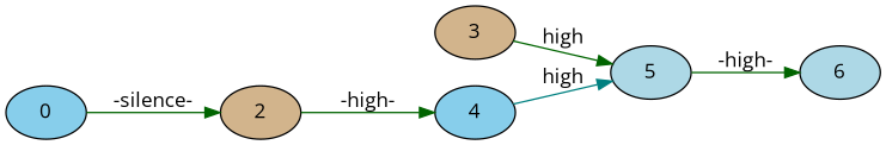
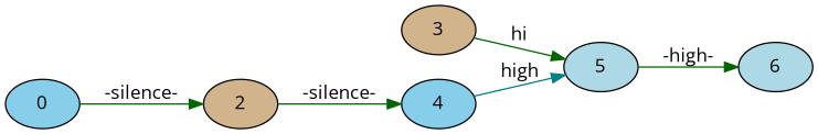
  digraph {
    fontname="Open Sans"
    rankdir=LR
    node [fillcolor=tan fontname="Open Sans" style=filled]
    edge [color=darkgreen fontname="Open Sans"]
    2
    0 [fillcolor=skyblue]
    4 [fillcolor=skyblue]
    3
    5 [fillcolor=lightblue]
    6 [fillcolor=lightblue]
-   2 -> 4 [label="-high-"]
+   2 -> 4 [label="-silence-"]
    0 -> 2 [label="-silence-"]
    4 -> 5 [color=teal label=high]
-   3 -> 5 [label=high]
+   3 -> 5 [label=hi]
    5 -> 6 [label="-high-"]
  }
